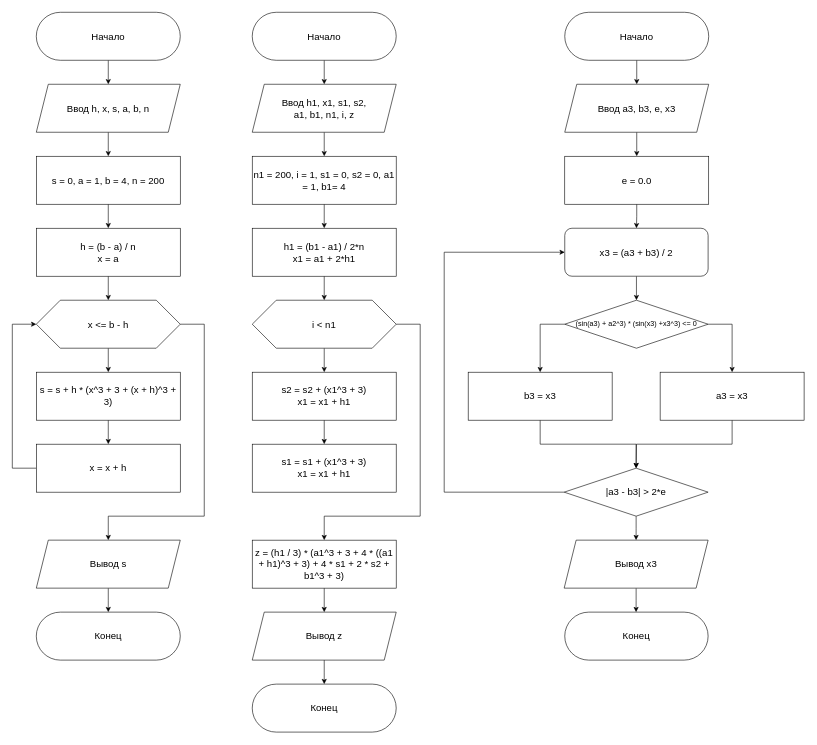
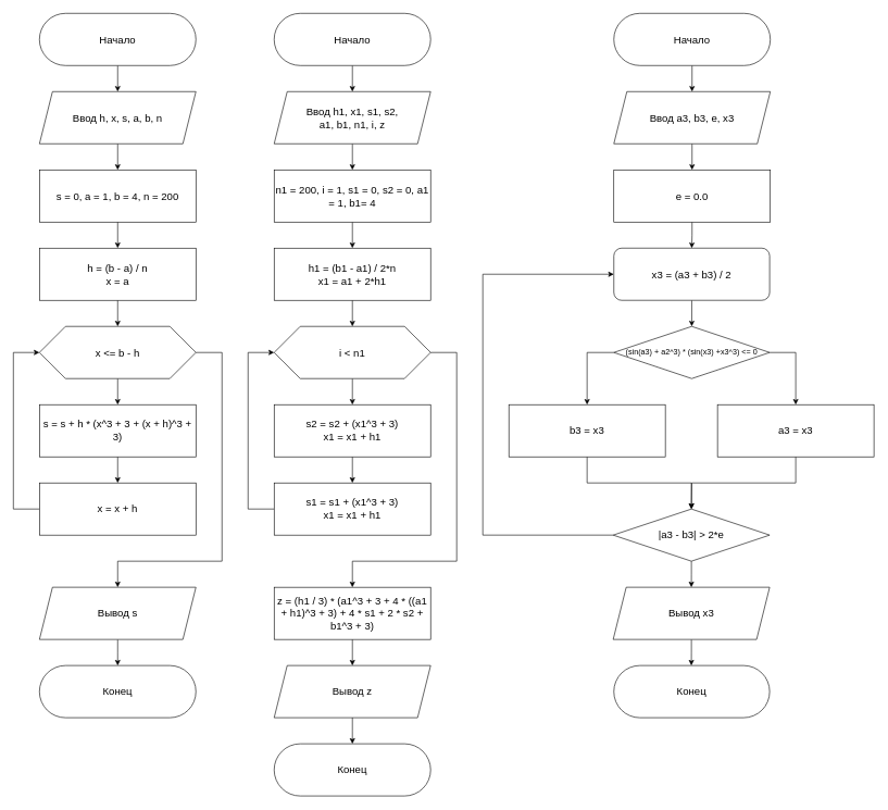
  <mxCell id="0" />
  <mxCell id="1" parent="0" />
  <mxCell id="2" style="edgeStyle=orthogonalEdgeStyle;rounded=0;orthogonalLoop=1;jettySize=auto;html=1;exitX=0.5;exitY=1;exitDx=0;exitDy=0;entryX=0.5;entryY=0;entryDx=0;entryDy=0;fontSize=16;" edge="1" parent="1" source="3" target="5"><mxGeometry relative="1" as="geometry" /></mxCell>
  <mxCell id="3" value="Начало" style="rounded=1;whiteSpace=wrap;html=1;arcSize=50;fontSize=16;" vertex="1" parent="1"><mxGeometry x="60" y="20" width="240" height="80" as="geometry" /></mxCell>
  <mxCell id="4" style="edgeStyle=orthogonalEdgeStyle;rounded=0;orthogonalLoop=1;jettySize=auto;html=1;exitX=0.5;exitY=1;exitDx=0;exitDy=0;entryX=0.5;entryY=0;entryDx=0;entryDy=0;fontSize=16;" edge="1" parent="1" source="5" target="7"><mxGeometry relative="1" as="geometry" /></mxCell>
  <mxCell id="5" value="Ввод h, x, s, a, b, n" style="shape=parallelogram;perimeter=parallelogramPerimeter;whiteSpace=wrap;html=1;fixedSize=1;fontSize=16;" vertex="1" parent="1"><mxGeometry x="60" y="140" width="240" height="80" as="geometry" /></mxCell>
  <mxCell id="6" style="edgeStyle=orthogonalEdgeStyle;rounded=0;orthogonalLoop=1;jettySize=auto;html=1;exitX=0.5;exitY=1;exitDx=0;exitDy=0;entryX=0.5;entryY=0;entryDx=0;entryDy=0;fontSize=16;" edge="1" parent="1" source="7" target="9"><mxGeometry relative="1" as="geometry" /></mxCell>
  <mxCell id="7" value="s = 0, a = 1, b = 4, n = 200" style="rounded=0;whiteSpace=wrap;html=1;fontSize=16;" vertex="1" parent="1"><mxGeometry x="60" y="260" width="240" height="80" as="geometry" /></mxCell>
  <mxCell id="8" style="edgeStyle=orthogonalEdgeStyle;rounded=0;orthogonalLoop=1;jettySize=auto;html=1;exitX=0.5;exitY=1;exitDx=0;exitDy=0;entryX=0.5;entryY=0;entryDx=0;entryDy=0;fontSize=16;" edge="1" parent="1" source="9" target="12"><mxGeometry relative="1" as="geometry" /></mxCell>
  <mxCell id="9" value="h = (b - a) / n&lt;br style=&quot;font-size: 16px;&quot;&gt;x = a" style="rounded=0;whiteSpace=wrap;html=1;fontSize=16;" vertex="1" parent="1"><mxGeometry x="60" y="380" width="240" height="80" as="geometry" /></mxCell>
  <mxCell id="10" style="edgeStyle=orthogonalEdgeStyle;rounded=0;orthogonalLoop=1;jettySize=auto;html=1;exitX=0.5;exitY=1;exitDx=0;exitDy=0;entryX=0.5;entryY=0;entryDx=0;entryDy=0;fontSize=16;" edge="1" parent="1" source="12" target="14"><mxGeometry relative="1" as="geometry" /></mxCell>
  <mxCell id="11" style="edgeStyle=orthogonalEdgeStyle;rounded=0;orthogonalLoop=1;jettySize=auto;html=1;exitX=1;exitY=0.5;exitDx=0;exitDy=0;fontSize=16;" edge="1" parent="1" source="12"><mxGeometry relative="1" as="geometry"><mxPoint x="180" y="900" as="targetPoint" /><Array as="points"><mxPoint x="340" y="540" /><mxPoint x="340" y="860" /><mxPoint x="180" y="860" /></Array></mxGeometry></mxCell>
  <mxCell id="12" value="x &amp;lt;= b - h" style="shape=hexagon;perimeter=hexagonPerimeter2;whiteSpace=wrap;html=1;fixedSize=1;size=40;fontSize=16;" vertex="1" parent="1"><mxGeometry x="60" y="500" width="240" height="80" as="geometry" /></mxCell>
  <mxCell id="13" value="" style="edgeStyle=orthogonalEdgeStyle;rounded=0;orthogonalLoop=1;jettySize=auto;html=1;fontSize=16;" edge="1" parent="1" source="14" target="16"><mxGeometry relative="1" as="geometry" /></mxCell>
  <mxCell id="14" value="s = s + h * (x^3 + 3 + (x + h)^3 + 3)" style="rounded=0;whiteSpace=wrap;html=1;fontSize=16;" vertex="1" parent="1"><mxGeometry x="60" y="620" width="240" height="80" as="geometry" /></mxCell>
  <mxCell id="15" style="edgeStyle=orthogonalEdgeStyle;rounded=0;orthogonalLoop=1;jettySize=auto;html=1;exitX=0;exitY=0.5;exitDx=0;exitDy=0;entryX=0;entryY=0.5;entryDx=0;entryDy=0;" edge="1" parent="1" source="16" target="12"><mxGeometry relative="1" as="geometry"><Array as="points"><mxPoint y="780" x="20" /><mxPoint y="540" x="20" /></Array></mxGeometry></mxCell>
  <mxCell id="16" value="x = x + h" style="whiteSpace=wrap;html=1;rounded=0;fontSize=16;" vertex="1" parent="1"><mxGeometry x="60" y="740" width="240" height="80" as="geometry" /></mxCell>
  <mxCell id="17" style="edgeStyle=orthogonalEdgeStyle;rounded=0;orthogonalLoop=1;jettySize=auto;html=1;exitX=0.5;exitY=1;exitDx=0;exitDy=0;fontSize=16;" edge="1" parent="1" source="18"><mxGeometry relative="1" as="geometry"><mxPoint x="180" y="1020" as="targetPoint" /></mxGeometry></mxCell>
  <mxCell id="18" value="Вывод s" style="shape=parallelogram;perimeter=parallelogramPerimeter;whiteSpace=wrap;html=1;fixedSize=1;fontSize=16;" vertex="1" parent="1"><mxGeometry x="60" y="900" width="240" height="80" as="geometry" /></mxCell>
  <mxCell id="19" value="Конец" style="rounded=1;whiteSpace=wrap;html=1;arcSize=50;fontSize=16;" vertex="1" parent="1"><mxGeometry x="60" y="1020" width="240" height="80" as="geometry" /></mxCell>
  <mxCell id="20" style="edgeStyle=orthogonalEdgeStyle;rounded=0;orthogonalLoop=1;jettySize=auto;html=1;exitX=0.5;exitY=1;exitDx=0;exitDy=0;entryX=0.5;entryY=0;entryDx=0;entryDy=0;fontSize=16;" edge="1" parent="1" source="21" target="23"><mxGeometry relative="1" as="geometry" /></mxCell>
  <mxCell id="21" value="Начало" style="rounded=1;whiteSpace=wrap;html=1;arcSize=50;fontSize=16;" vertex="1" parent="1"><mxGeometry x="420" y="20" width="240" height="80" as="geometry" /></mxCell>
  <mxCell id="22" style="edgeStyle=orthogonalEdgeStyle;rounded=0;orthogonalLoop=1;jettySize=auto;html=1;exitX=0.5;exitY=1;exitDx=0;exitDy=0;entryX=0.5;entryY=0;entryDx=0;entryDy=0;fontSize=16;" edge="1" parent="1" source="23" target="25"><mxGeometry relative="1" as="geometry" /></mxCell>
  <mxCell id="23" value="Ввод h1, x1, s1, s2,&lt;br&gt;a1, b1, n1, i, z" style="shape=parallelogram;perimeter=parallelogramPerimeter;whiteSpace=wrap;html=1;fixedSize=1;fontSize=16;" vertex="1" parent="1"><mxGeometry x="420" y="140" width="240" height="80" as="geometry" /></mxCell>
  <mxCell id="24" style="edgeStyle=orthogonalEdgeStyle;rounded=0;orthogonalLoop=1;jettySize=auto;html=1;exitX=0.5;exitY=1;exitDx=0;exitDy=0;entryX=0.5;entryY=0;entryDx=0;entryDy=0;fontSize=16;" edge="1" parent="1" source="25" target="27"><mxGeometry relative="1" as="geometry" /></mxCell>
  <mxCell id="25" value="n1 = 200, i = 1, s1 = 0, s2 = 0, a1 = 1, b1= 4" style="rounded=0;whiteSpace=wrap;html=1;fontSize=16;" vertex="1" parent="1"><mxGeometry x="420" y="260" width="240" height="80" as="geometry" /></mxCell>
  <mxCell id="26" style="edgeStyle=orthogonalEdgeStyle;rounded=0;orthogonalLoop=1;jettySize=auto;html=1;exitX=0.5;exitY=1;exitDx=0;exitDy=0;entryX=0.5;entryY=0;entryDx=0;entryDy=0;fontSize=16;" edge="1" parent="1" source="27" target="30"><mxGeometry relative="1" as="geometry" /></mxCell>
  <mxCell id="27" value="h1 = (b1 - a1) / 2*n&lt;br style=&quot;font-size: 16px;&quot;&gt;x1 = a1 + 2*h1" style="rounded=0;whiteSpace=wrap;html=1;fontSize=16;" vertex="1" parent="1"><mxGeometry x="420" y="380" width="240" height="80" as="geometry" /></mxCell>
  <mxCell id="28" style="edgeStyle=orthogonalEdgeStyle;rounded=0;orthogonalLoop=1;jettySize=auto;html=1;exitX=0.5;exitY=1;exitDx=0;exitDy=0;entryX=0.5;entryY=0;entryDx=0;entryDy=0;fontSize=16;" edge="1" parent="1" source="30" target="32"><mxGeometry relative="1" as="geometry" /></mxCell>
  <mxCell id="29" style="edgeStyle=orthogonalEdgeStyle;rounded=0;orthogonalLoop=1;jettySize=auto;html=1;exitX=1;exitY=0.5;exitDx=0;exitDy=0;fontSize=16;" edge="1" parent="1" source="30"><mxGeometry relative="1" as="geometry"><mxPoint x="540" y="900" as="targetPoint" /><Array as="points"><mxPoint x="700" y="540" /><mxPoint x="700" y="860" /><mxPoint x="540" y="860" /></Array></mxGeometry></mxCell>
  <mxCell id="30" value="i &amp;lt; n1" style="shape=hexagon;perimeter=hexagonPerimeter2;whiteSpace=wrap;html=1;fixedSize=1;size=40;fontSize=16;" vertex="1" parent="1"><mxGeometry x="420" y="500" width="240" height="80" as="geometry" /></mxCell>
  <mxCell id="31" value="" style="edgeStyle=orthogonalEdgeStyle;rounded=0;orthogonalLoop=1;jettySize=auto;html=1;fontSize=16;" edge="1" parent="1" source="32" target="34"><mxGeometry relative="1" as="geometry" /></mxCell>
  <mxCell id="32" value="s2 = s2 + (x1^3 + 3)&lt;br style=&quot;font-size: 16px;&quot;&gt;x1 = x1 + h1" style="rounded=0;whiteSpace=wrap;html=1;fontSize=16;" vertex="1" parent="1"><mxGeometry x="420" y="620" width="240" height="80" as="geometry" /></mxCell>
+ <mxCell id="33" style="edgeStyle=orthogonalEdgeStyle;rounded=0;orthogonalLoop=1;jettySize=auto;html=1;exitX=0;exitY=0.5;exitDx=0;exitDy=0;entryX=0;entryY=0.5;entryDx=0;entryDy=0;fontSize=16;" edge="1" parent="1" source="34" target="30"><mxGeometry relative="1" as="geometry"><Array as="points"><mxPoint x="380" y="780" /><mxPoint x="380" y="540" /></Array></mxGeometry></mxCell>
  <mxCell id="34" value="s1 = s1 + (x1^3 + 3)&lt;br style=&quot;font-size: 16px;&quot;&gt;x1 = x1 + h1" style="whiteSpace=wrap;html=1;rounded=0;fontSize=16;" vertex="1" parent="1"><mxGeometry x="420" y="740" width="240" height="80" as="geometry" /></mxCell>
  <mxCell id="35" style="edgeStyle=orthogonalEdgeStyle;rounded=0;orthogonalLoop=1;jettySize=auto;html=1;exitX=0.5;exitY=1;exitDx=0;exitDy=0;fontSize=16;" edge="1" parent="1" source="36"><mxGeometry relative="1" as="geometry"><mxPoint x="540" y="1140" as="targetPoint" /></mxGeometry></mxCell>
  <mxCell id="36" value="Вывод z" style="shape=parallelogram;perimeter=parallelogramPerimeter;whiteSpace=wrap;html=1;fixedSize=1;fontSize=16;" vertex="1" parent="1"><mxGeometry x="420" y="1020" width="240" height="80" as="geometry" /></mxCell>
  <mxCell id="37" value="Конец" style="rounded=1;whiteSpace=wrap;html=1;arcSize=50;fontSize=16;" vertex="1" parent="1"><mxGeometry x="420" y="1140" width="240" height="80" as="geometry" /></mxCell>
  <mxCell id="38" style="edgeStyle=orthogonalEdgeStyle;rounded=0;orthogonalLoop=1;jettySize=auto;html=1;exitX=0.5;exitY=1;exitDx=0;exitDy=0;entryX=0.5;entryY=0;entryDx=0;entryDy=0;fontSize=16;" edge="1" parent="1" source="39" target="36"><mxGeometry relative="1" as="geometry" /></mxCell>
  <mxCell id="39" value="z =&amp;nbsp;(h1 / 3) * (a1^3 + 3 + 4 * ((a1 + h1)^3 + 3) + 4 * s1 + 2 * s2 + b1^3 + 3)" style="rounded=0;whiteSpace=wrap;html=1;fontSize=16;" vertex="1" parent="1"><mxGeometry x="420" y="900" width="240" height="80" as="geometry" /></mxCell>
  <mxCell id="40" style="edgeStyle=orthogonalEdgeStyle;rounded=0;orthogonalLoop=1;jettySize=auto;html=1;exitX=0.5;exitY=1;exitDx=0;exitDy=0;entryX=0.5;entryY=0;entryDx=0;entryDy=0;fontSize=16;" edge="1" parent="1" source="41" target="43"><mxGeometry relative="1" as="geometry" /></mxCell>
  <mxCell id="41" value="Начало" style="rounded=1;whiteSpace=wrap;html=1;arcSize=50;fontSize=16;" vertex="1" parent="1"><mxGeometry x="941" y="20" width="240" height="80" as="geometry" /></mxCell>
  <mxCell id="42" style="edgeStyle=orthogonalEdgeStyle;rounded=0;orthogonalLoop=1;jettySize=auto;html=1;exitX=0.5;exitY=1;exitDx=0;exitDy=0;entryX=0.5;entryY=0;entryDx=0;entryDy=0;fontSize=16;" edge="1" parent="1" source="43" target="45"><mxGeometry relative="1" as="geometry" /></mxCell>
  <mxCell id="43" value="Ввод&amp;nbsp;a3, b3, e, x3" style="shape=parallelogram;perimeter=parallelogramPerimeter;whiteSpace=wrap;html=1;fixedSize=1;fontSize=16;" vertex="1" parent="1"><mxGeometry x="941" y="140" width="240" height="80" as="geometry" /></mxCell>
  <mxCell id="44" style="edgeStyle=orthogonalEdgeStyle;rounded=0;orthogonalLoop=1;jettySize=auto;html=1;exitX=0.5;exitY=1;exitDx=0;exitDy=0;entryX=0.5;entryY=0;entryDx=0;entryDy=0;fontSize=16;" edge="1" parent="1" source="45" target="47"><mxGeometry relative="1" as="geometry" /></mxCell>
  <mxCell id="45" value="e = 0.0" style="rounded=0;whiteSpace=wrap;html=1;fontSize=16;" vertex="1" parent="1"><mxGeometry x="941" y="260" width="240" height="80" as="geometry" /></mxCell>
  <mxCell id="46" style="edgeStyle=orthogonalEdgeStyle;rounded=0;orthogonalLoop=1;jettySize=auto;html=1;exitX=0.5;exitY=1;exitDx=0;exitDy=0;entryX=0.5;entryY=0;entryDx=0;entryDy=0;" edge="1" parent="1" source="47" target="50"><mxGeometry relative="1" as="geometry" /></mxCell>
  <mxCell id="47" value="x3 = (a3 + b3) / 2" style="whiteSpace=wrap;html=1;fontSize=16;rounded=1;" vertex="1" parent="1"><mxGeometry x="941" y="380" width="239" height="80" as="geometry" /></mxCell>
  <mxCell id="48" style="edgeStyle=orthogonalEdgeStyle;rounded=0;orthogonalLoop=1;jettySize=auto;html=1;exitX=0;exitY=0.5;exitDx=0;exitDy=0;entryX=0.5;entryY=0;entryDx=0;entryDy=0;" edge="1" parent="1" source="50" target="52"><mxGeometry relative="1" as="geometry" /></mxCell>
  <mxCell id="49" style="edgeStyle=orthogonalEdgeStyle;rounded=0;orthogonalLoop=1;jettySize=auto;html=1;exitX=1;exitY=0.5;exitDx=0;exitDy=0;entryX=0.5;entryY=0;entryDx=0;entryDy=0;" edge="1" parent="1" source="50" target="54"><mxGeometry relative="1" as="geometry" /></mxCell>
  <mxCell id="50" value="(sin(a3) + a2^3) * (sin(x3) +x3^3) &amp;lt;= 0" style="rhombus;whiteSpace=wrap;html=1;" vertex="1" parent="1"><mxGeometry x="941" y="500" width="239" height="80" as="geometry" /></mxCell>
  <mxCell id="51" style="edgeStyle=orthogonalEdgeStyle;rounded=0;orthogonalLoop=1;jettySize=auto;html=1;exitX=0.5;exitY=1;exitDx=0;exitDy=0;entryX=0.5;entryY=0;entryDx=0;entryDy=0;fontSize=16;" edge="1" parent="1" source="52" target="57"><mxGeometry relative="1" as="geometry" /></mxCell>
  <mxCell id="52" value="b3 = x3" style="rounded=0;whiteSpace=wrap;html=1;fontSize=16;" vertex="1" parent="1"><mxGeometry x="780" y="620" width="240" height="80" as="geometry" /></mxCell>
  <mxCell id="53" style="edgeStyle=orthogonalEdgeStyle;rounded=0;orthogonalLoop=1;jettySize=auto;html=1;exitX=0.5;exitY=1;exitDx=0;exitDy=0;fontSize=16;" edge="1" parent="1" source="54"><mxGeometry relative="1" as="geometry"><mxPoint x="1060" y="780" as="targetPoint" /></mxGeometry></mxCell>
  <mxCell id="54" value="a3 = x3" style="rounded=0;whiteSpace=wrap;html=1;fontSize=16;" vertex="1" parent="1"><mxGeometry x="1100" y="620" width="240" height="80" as="geometry" /></mxCell>
  <mxCell id="55" style="edgeStyle=orthogonalEdgeStyle;rounded=0;orthogonalLoop=1;jettySize=auto;html=1;exitX=0;exitY=0.5;exitDx=0;exitDy=0;entryX=0;entryY=0.5;entryDx=0;entryDy=0;" edge="1" parent="1" source="57" target="47"><mxGeometry relative="1" as="geometry"><Array as="points"><mxPoint x="740" y="820" /><mxPoint x="740" y="420" /></Array></mxGeometry></mxCell>
  <mxCell id="56" style="edgeStyle=orthogonalEdgeStyle;rounded=0;orthogonalLoop=1;jettySize=auto;html=1;exitX=0.5;exitY=1;exitDx=0;exitDy=0;fontSize=16;" edge="1" parent="1" source="57"><mxGeometry relative="1" as="geometry"><mxPoint x="1059.909" y="900" as="targetPoint" /></mxGeometry></mxCell>
  <mxCell id="57" value="|a3 - b3| &amp;gt; 2*e" style="rhombus;whiteSpace=wrap;html=1;fontSize=16;" vertex="1" parent="1"><mxGeometry x="940" y="780" width="240" height="80" as="geometry" /></mxCell>
  <mxCell id="58" style="edgeStyle=orthogonalEdgeStyle;rounded=0;orthogonalLoop=1;jettySize=auto;html=1;exitX=0.5;exitY=1;exitDx=0;exitDy=0;fontSize=16;" edge="1" parent="1" source="59"><mxGeometry relative="1" as="geometry"><mxPoint x="1059.909" y="1020" as="targetPoint" /></mxGeometry></mxCell>
  <mxCell id="59" value="Вывод x3" style="shape=parallelogram;perimeter=parallelogramPerimeter;whiteSpace=wrap;html=1;fixedSize=1;fontSize=16;" vertex="1" parent="1"><mxGeometry x="940" y="900" width="240" height="80" as="geometry" /></mxCell>
  <mxCell id="60" value="Конец" style="rounded=1;whiteSpace=wrap;html=1;arcSize=50;fontSize=16;" vertex="1" parent="1"><mxGeometry x="941" y="1020" width="239" height="80" as="geometry" /></mxCell>
